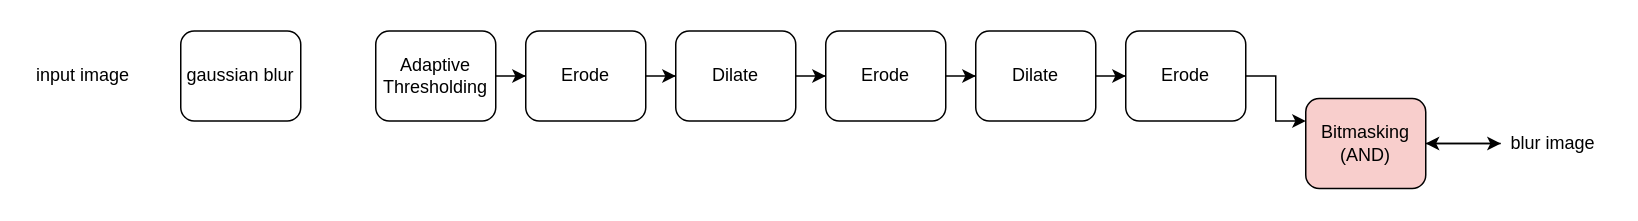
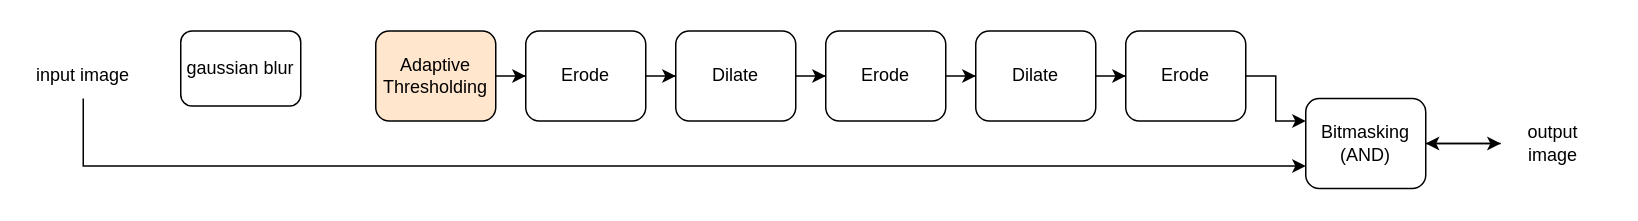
  <mxCell id="0" />
  <mxCell id="1" parent="0" />
- <mxCell id="2" value="gaussian blur" style="rounded=1;whiteSpace=wrap;html=1;" vertex="1" parent="1"><mxGeometry x="120" y="20" width="80" height="60" as="geometry" /></mxCell>
+ <mxCell id="2" value="gaussian blur" style="rounded=1;whiteSpace=wrap;html=1;" vertex="1" parent="1"><mxGeometry x="120" y="20" width="80" height="50" as="geometry" /></mxCell>
+ <mxCell id="3" style="edgeStyle=orthogonalEdgeStyle;rounded=0;orthogonalLoop=1;jettySize=auto;html=1;entryX=0;entryY=0.75;entryDx=0;entryDy=0;" edge="1" parent="1" source="4" target="12"><mxGeometry relative="1" as="geometry"><mxPoint x="80" y="140" as="targetPoint" /><Array as="points"><mxPoint x="55" y="110" /><mxPoint x="630" y="110" /></Array></mxGeometry></mxCell>
  <mxCell id="4" value="input image" style="text;html=1;strokeColor=none;fillColor=none;align=center;verticalAlign=middle;whiteSpace=wrap;rounded=0;" vertex="1" parent="1"><mxGeometry x="20" y="35" width="70" height="30" as="geometry" /></mxCell>
  <mxCell id="5" style="edgeStyle=orthogonalEdgeStyle;rounded=0;orthogonalLoop=1;jettySize=auto;html=1;" edge="1" parent="1" source="6" target="8"><mxGeometry relative="1" as="geometry" /></mxCell>
- <mxCell id="6" value="Adaptive Thresholding" style="rounded=1;whiteSpace=wrap;html=1;" vertex="1" parent="1"><mxGeometry x="250" y="20" width="80" height="60" as="geometry" /></mxCell>
+ <mxCell id="6" value="Adaptive Thresholding" style="rounded=1;whiteSpace=wrap;html=1;fillColor=#ffe6cc;" vertex="1" parent="1"><mxGeometry x="250" y="20" width="80" height="60" as="geometry" /></mxCell>
  <mxCell id="7" style="edgeStyle=orthogonalEdgeStyle;rounded=0;orthogonalLoop=1;jettySize=auto;html=1;entryX=0;entryY=0.5;entryDx=0;entryDy=0;" edge="1" parent="1" source="8" target="10"><mxGeometry relative="1" as="geometry" /></mxCell>
  <mxCell id="8" value="Erode" style="rounded=1;whiteSpace=wrap;html=1;" vertex="1" parent="1"><mxGeometry x="350" y="20" width="80" height="60" as="geometry" /></mxCell>
  <mxCell id="9" value="" style="edgeStyle=orthogonalEdgeStyle;rounded=0;orthogonalLoop=1;jettySize=auto;html=1;" edge="1" parent="1" source="10" target="16"><mxGeometry relative="1" as="geometry" /></mxCell>
  <mxCell id="10" value="Dilate" style="rounded=1;whiteSpace=wrap;html=1;" vertex="1" parent="1"><mxGeometry x="450" y="20" width="80" height="60" as="geometry" /></mxCell>
  <mxCell id="11" style="edgeStyle=orthogonalEdgeStyle;rounded=0;orthogonalLoop=1;jettySize=auto;html=1;entryX=0;entryY=0.5;entryDx=0;entryDy=0;" edge="1" parent="1" source="12" target="14"><mxGeometry relative="1" as="geometry"><mxPoint x="1010" y="110" as="targetPoint" /><Array as="points"><mxPoint x="1000" y="95" /><mxPoint x="1000" y="95" /></Array></mxGeometry></mxCell>
- <mxCell id="12" value="Bitmasking&lt;br&gt;(AND)" style="rounded=1;whiteSpace=wrap;html=1;fillColor=#f8cecc;" vertex="1" parent="1"><mxGeometry x="870" y="65" width="80" height="60" as="geometry" /></mxCell>
+ <mxCell id="12" value="Bitmasking&lt;br&gt;(AND)" style="rounded=1;whiteSpace=wrap;html=1;" vertex="1" parent="1"><mxGeometry x="870" y="65" width="80" height="60" as="geometry" /></mxCell>
  <mxCell id="13" value="" style="edgeStyle=orthogonalEdgeStyle;rounded=0;orthogonalLoop=1;jettySize=auto;html=1;" edge="1" parent="1" source="14" target="12"><mxGeometry relative="1" as="geometry" /></mxCell>
- <mxCell id="14" value="blur image" style="text;html=1;strokeColor=none;fillColor=none;align=center;verticalAlign=middle;whiteSpace=wrap;rounded=0;" vertex="1" parent="1"><mxGeometry x="1000" y="80" width="70" height="30" as="geometry" /></mxCell>
+ <mxCell id="14" value="output image" style="text;html=1;strokeColor=none;fillColor=none;align=center;verticalAlign=middle;whiteSpace=wrap;rounded=0;" vertex="1" parent="1"><mxGeometry x="1000" y="80" width="70" height="30" as="geometry" /></mxCell>
  <mxCell id="15" value="" style="edgeStyle=orthogonalEdgeStyle;rounded=0;orthogonalLoop=1;jettySize=auto;html=1;" edge="1" parent="1" source="16" target="18"><mxGeometry relative="1" as="geometry" /></mxCell>
  <mxCell id="16" value="Erode" style="rounded=1;whiteSpace=wrap;html=1;" vertex="1" parent="1"><mxGeometry x="550" y="20" width="80" height="60" as="geometry" /></mxCell>
  <mxCell id="17" value="" style="edgeStyle=orthogonalEdgeStyle;rounded=0;orthogonalLoop=1;jettySize=auto;html=1;" edge="1" parent="1" source="18" target="20"><mxGeometry relative="1" as="geometry" /></mxCell>
  <mxCell id="18" value="Dilate" style="rounded=1;whiteSpace=wrap;html=1;" vertex="1" parent="1"><mxGeometry x="650" y="20" width="80" height="60" as="geometry" /></mxCell>
  <mxCell id="19" style="edgeStyle=orthogonalEdgeStyle;rounded=0;orthogonalLoop=1;jettySize=auto;html=1;entryX=0;entryY=0.25;entryDx=0;entryDy=0;" edge="1" parent="1" source="20" target="12"><mxGeometry relative="1" as="geometry" /></mxCell>
  <mxCell id="20" value="Erode" style="rounded=1;whiteSpace=wrap;html=1;" vertex="1" parent="1"><mxGeometry x="750" y="20" width="80" height="60" as="geometry" /></mxCell>
